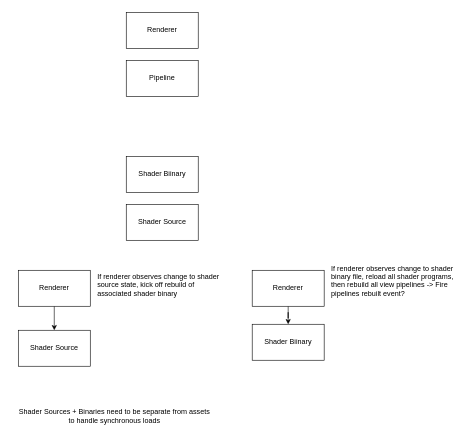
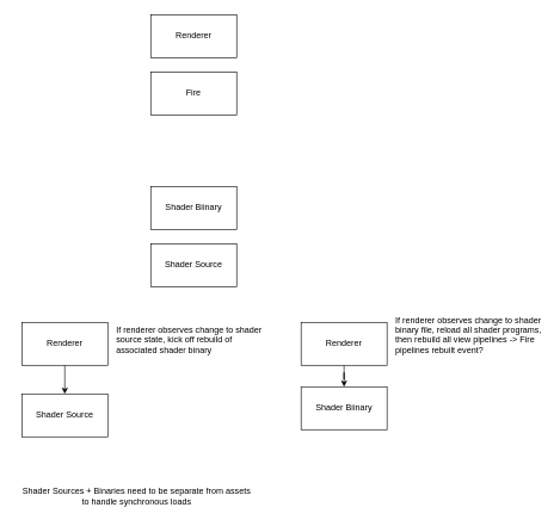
  <mxCell id="0" />
  <mxCell id="1" parent="0" />
  <mxCell id="2" value="Shader Source" style="rounded=0;whiteSpace=wrap;html=1;" vertex="1" parent="1"><mxGeometry x="210" y="340" width="120" height="60" as="geometry" /></mxCell>
  <mxCell id="3" value="Shader Biinary" style="rounded=0;whiteSpace=wrap;html=1;" vertex="1" parent="1"><mxGeometry x="210" y="260" width="120" height="60" as="geometry" /></mxCell>
- <mxCell id="4" value="Pipeline" style="rounded=0;whiteSpace=wrap;html=1;" vertex="1" parent="1"><mxGeometry x="210" y="100" width="120" height="60" as="geometry" /></mxCell>
+ <mxCell id="4" value="Fire" style="rounded=0;whiteSpace=wrap;html=1;" vertex="1" parent="1"><mxGeometry x="210" y="100" width="120" height="60" as="geometry" /></mxCell>
  <mxCell id="5" value="Renderer" style="rounded=0;whiteSpace=wrap;html=1;" vertex="1" parent="1"><mxGeometry x="210" y="20" width="120" height="60" as="geometry" /></mxCell>
  <mxCell id="6" style="edgeStyle=orthogonalEdgeStyle;rounded=0;orthogonalLoop=1;jettySize=auto;html=1;exitX=0.5;exitY=1;exitDx=0;exitDy=0;entryX=0.5;entryY=0;entryDx=0;entryDy=0;" edge="1" parent="1" source="7" target="8"><mxGeometry relative="1" as="geometry" /></mxCell>
  <mxCell id="7" value="Renderer" style="rounded=0;whiteSpace=wrap;html=1;" vertex="1" parent="1"><mxGeometry x="30" y="450" width="120" height="60" as="geometry" /></mxCell>
  <mxCell id="8" value="Shader Source" style="rounded=0;whiteSpace=wrap;html=1;" vertex="1" parent="1"><mxGeometry x="30" y="550" width="120" height="60" as="geometry" /></mxCell>
  <mxCell id="9" value="If renderer observes change to shader source state, kick off rebuild of associated shader binary" style="text;html=1;align=left;verticalAlign=middle;whiteSpace=wrap;rounded=0;" vertex="1" parent="1"><mxGeometry x="160" y="460" width="210" height="30" as="geometry" /></mxCell>
  <mxCell id="10" style="edgeStyle=orthogonalEdgeStyle;rounded=0;orthogonalLoop=1;jettySize=auto;html=1;exitX=0.5;exitY=1;exitDx=0;exitDy=0;" edge="1" parent="1" source="11" target="12"><mxGeometry relative="1" as="geometry" /></mxCell>
  <mxCell id="11" value="Renderer" style="rounded=0;whiteSpace=wrap;html=1;" vertex="1" parent="1"><mxGeometry x="420" y="450" width="120" height="60" as="geometry" /></mxCell>
  <mxCell id="12" value="Shader Biinary" style="rounded=0;whiteSpace=wrap;html=1;" vertex="1" parent="1"><mxGeometry x="420" y="540" width="120" height="60" as="geometry" /></mxCell>
  <mxCell id="13" value="If renderer observes change to shader binary file, reload all shader programs, then rebuild all view pipelines -&amp;gt; Fire pipelines rebuilt event?&lt;div&gt;&lt;br&gt;&lt;/div&gt;" style="text;html=1;align=left;verticalAlign=middle;whiteSpace=wrap;rounded=0;" vertex="1" parent="1"><mxGeometry x="550" y="460" width="210" height="30" as="geometry" /></mxCell>
  <mxCell id="14" value="Shader Sources + Binaries need to be separate from assets&lt;div&gt;to handle synchronous loads&lt;/div&gt;" style="text;html=1;align=center;verticalAlign=middle;resizable=0;points=[];autosize=1;strokeColor=none;fillColor=none;" vertex="1" parent="1"><mxGeometry x="20" y="673" width="340" height="40" as="geometry" /></mxCell>
